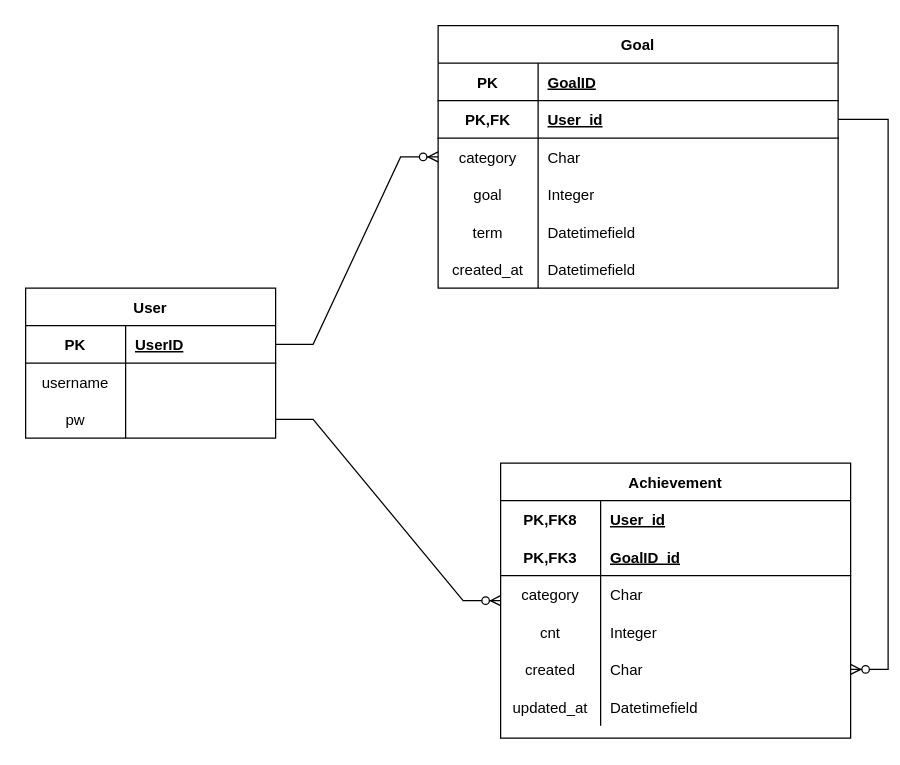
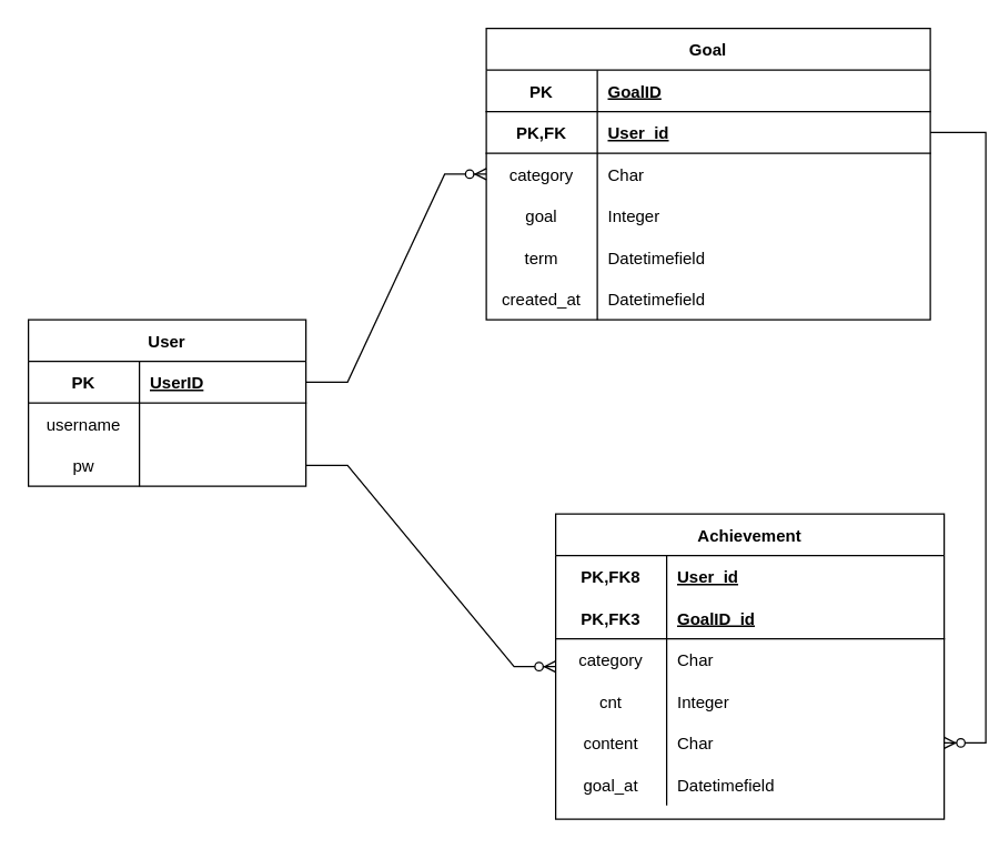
  <mxCell id="0" />
  <mxCell id="1" parent="0" />
  <mxCell id="2" value="User" style="shape=table;startSize=30;container=1;collapsible=1;childLayout=tableLayout;fixedRows=1;rowLines=0;fontStyle=1;align=center;resizeLast=1;" parent="1" vertex="1"><mxGeometry x="20" y="230" width="200" height="120" as="geometry" /></mxCell>
  <mxCell id="3" value="" style="shape=tableRow;horizontal=0;startSize=0;swimlaneHead=0;swimlaneBody=0;fillColor=none;collapsible=0;dropTarget=0;points=[[0,0.5],[1,0.5]];portConstraint=eastwest;top=0;left=0;right=0;bottom=1;" parent="2" vertex="1"><mxGeometry y="30" width="200" height="30" as="geometry" /></mxCell>
  <mxCell id="4" value="PK" style="shape=partialRectangle;connectable=0;fillColor=none;top=0;left=0;bottom=0;right=0;fontStyle=1;overflow=hidden;" parent="3" vertex="1"><mxGeometry width="80" height="30" as="geometry"><mxRectangle width="80" height="30" as="alternateBounds" /></mxGeometry></mxCell>
  <mxCell id="5" value="UserID" style="shape=partialRectangle;connectable=0;fillColor=none;top=0;left=0;bottom=0;right=0;align=left;spacingLeft=6;fontStyle=5;overflow=hidden;" parent="3" vertex="1"><mxGeometry x="80" width="120" height="30" as="geometry"><mxRectangle width="120" height="30" as="alternateBounds" /></mxGeometry></mxCell>
  <mxCell id="6" value="" style="shape=tableRow;horizontal=0;startSize=0;swimlaneHead=0;swimlaneBody=0;fillColor=none;collapsible=0;dropTarget=0;points=[[0,0.5],[1,0.5]];portConstraint=eastwest;top=0;left=0;right=0;bottom=0;" parent="2" vertex="1"><mxGeometry y="60" width="200" height="30" as="geometry" /></mxCell>
  <mxCell id="7" value="username" style="shape=partialRectangle;connectable=0;fillColor=none;top=0;left=0;bottom=0;right=0;editable=1;overflow=hidden;" parent="6" vertex="1"><mxGeometry width="80" height="30" as="geometry"><mxRectangle width="80" height="30" as="alternateBounds" /></mxGeometry></mxCell>
  <mxCell id="8" value="" style="shape=partialRectangle;connectable=0;fillColor=none;top=0;left=0;bottom=0;right=0;align=left;spacingLeft=6;overflow=hidden;" parent="6" vertex="1"><mxGeometry x="80" width="120" height="30" as="geometry"><mxRectangle width="120" height="30" as="alternateBounds" /></mxGeometry></mxCell>
  <mxCell id="9" value="" style="shape=tableRow;horizontal=0;startSize=0;swimlaneHead=0;swimlaneBody=0;fillColor=none;collapsible=0;dropTarget=0;points=[[0,0.5],[1,0.5]];portConstraint=eastwest;top=0;left=0;right=0;bottom=0;" parent="2" vertex="1"><mxGeometry y="90" width="200" height="30" as="geometry" /></mxCell>
  <mxCell id="10" value="pw" style="shape=partialRectangle;connectable=0;fillColor=none;top=0;left=0;bottom=0;right=0;editable=1;overflow=hidden;" parent="9" vertex="1"><mxGeometry width="80" height="30" as="geometry"><mxRectangle width="80" height="30" as="alternateBounds" /></mxGeometry></mxCell>
  <mxCell id="11" value="" style="shape=partialRectangle;connectable=0;fillColor=none;top=0;left=0;bottom=0;right=0;align=left;spacingLeft=6;overflow=hidden;" parent="9" vertex="1"><mxGeometry x="80" width="120" height="30" as="geometry"><mxRectangle width="120" height="30" as="alternateBounds" /></mxGeometry></mxCell>
  <mxCell id="12" value="Goal" style="shape=table;startSize=30;container=1;collapsible=1;childLayout=tableLayout;fixedRows=1;rowLines=0;fontStyle=1;align=center;resizeLast=1;" parent="1" vertex="1"><mxGeometry x="350" y="20" width="320" height="210" as="geometry" /></mxCell>
  <mxCell id="13" value="" style="shape=tableRow;horizontal=0;startSize=0;swimlaneHead=0;swimlaneBody=0;fillColor=none;collapsible=0;dropTarget=0;points=[[0,0.5],[1,0.5]];portConstraint=eastwest;top=0;left=0;right=0;bottom=1;" vertex="1" parent="12"><mxGeometry y="30" width="320" height="30" as="geometry" /></mxCell>
  <mxCell id="14" value="PK" style="shape=partialRectangle;connectable=0;fillColor=none;top=0;left=0;bottom=0;right=0;fontStyle=1;overflow=hidden;" vertex="1" parent="13"><mxGeometry width="80" height="30" as="geometry"><mxRectangle width="80" height="30" as="alternateBounds" /></mxGeometry></mxCell>
  <mxCell id="15" value="GoalID" style="shape=partialRectangle;connectable=0;fillColor=none;top=0;left=0;bottom=0;right=0;align=left;spacingLeft=6;fontStyle=5;overflow=hidden;" vertex="1" parent="13"><mxGeometry x="80" width="240" height="30" as="geometry"><mxRectangle width="240" height="30" as="alternateBounds" /></mxGeometry></mxCell>
  <mxCell id="16" value="" style="shape=tableRow;horizontal=0;startSize=0;swimlaneHead=0;swimlaneBody=0;fillColor=none;collapsible=0;dropTarget=0;points=[[0,0.5],[1,0.5]];portConstraint=eastwest;top=0;left=0;right=0;bottom=1;" parent="12" vertex="1"><mxGeometry y="60" width="320" height="30" as="geometry" /></mxCell>
  <mxCell id="17" value="PK,FK" style="shape=partialRectangle;connectable=0;fillColor=none;top=0;left=0;bottom=0;right=0;fontStyle=1;overflow=hidden;" parent="16" vertex="1"><mxGeometry width="80" height="30" as="geometry"><mxRectangle width="80" height="30" as="alternateBounds" /></mxGeometry></mxCell>
  <mxCell id="18" value="User_id" style="shape=partialRectangle;connectable=0;fillColor=none;top=0;left=0;bottom=0;right=0;align=left;spacingLeft=6;fontStyle=5;overflow=hidden;" parent="16" vertex="1"><mxGeometry x="80" width="240" height="30" as="geometry"><mxRectangle width="240" height="30" as="alternateBounds" /></mxGeometry></mxCell>
  <mxCell id="19" value="" style="shape=tableRow;horizontal=0;startSize=0;swimlaneHead=0;swimlaneBody=0;fillColor=none;collapsible=0;dropTarget=0;points=[[0,0.5],[1,0.5]];portConstraint=eastwest;top=0;left=0;right=0;bottom=0;" parent="12" vertex="1"><mxGeometry y="90" width="320" height="30" as="geometry" /></mxCell>
  <mxCell id="20" value="category" style="shape=partialRectangle;connectable=0;fillColor=none;top=0;left=0;bottom=0;right=0;editable=1;overflow=hidden;" parent="19" vertex="1"><mxGeometry width="80" height="30" as="geometry"><mxRectangle width="80" height="30" as="alternateBounds" /></mxGeometry></mxCell>
  <mxCell id="21" value="Char" style="shape=partialRectangle;connectable=0;fillColor=none;top=0;left=0;bottom=0;right=0;align=left;spacingLeft=6;overflow=hidden;" parent="19" vertex="1"><mxGeometry x="80" width="240" height="30" as="geometry"><mxRectangle width="240" height="30" as="alternateBounds" /></mxGeometry></mxCell>
  <mxCell id="22" value="" style="shape=tableRow;horizontal=0;startSize=0;swimlaneHead=0;swimlaneBody=0;fillColor=none;collapsible=0;dropTarget=0;points=[[0,0.5],[1,0.5]];portConstraint=eastwest;top=0;left=0;right=0;bottom=0;" parent="12" vertex="1"><mxGeometry y="120" width="320" height="30" as="geometry" /></mxCell>
  <mxCell id="23" value="goal" style="shape=partialRectangle;connectable=0;fillColor=none;top=0;left=0;bottom=0;right=0;editable=1;overflow=hidden;" parent="22" vertex="1"><mxGeometry width="80" height="30" as="geometry"><mxRectangle width="80" height="30" as="alternateBounds" /></mxGeometry></mxCell>
  <mxCell id="24" value="Integer" style="shape=partialRectangle;connectable=0;fillColor=none;top=0;left=0;bottom=0;right=0;align=left;spacingLeft=6;overflow=hidden;" parent="22" vertex="1"><mxGeometry x="80" width="240" height="30" as="geometry"><mxRectangle width="240" height="30" as="alternateBounds" /></mxGeometry></mxCell>
  <mxCell id="25" value="" style="shape=tableRow;horizontal=0;startSize=0;swimlaneHead=0;swimlaneBody=0;fillColor=none;collapsible=0;dropTarget=0;points=[[0,0.5],[1,0.5]];portConstraint=eastwest;top=0;left=0;right=0;bottom=0;" parent="12" vertex="1"><mxGeometry y="150" width="320" height="30" as="geometry" /></mxCell>
  <mxCell id="26" value="term" style="shape=partialRectangle;connectable=0;fillColor=none;top=0;left=0;bottom=0;right=0;editable=1;overflow=hidden;" parent="25" vertex="1"><mxGeometry width="80" height="30" as="geometry"><mxRectangle width="80" height="30" as="alternateBounds" /></mxGeometry></mxCell>
  <mxCell id="27" value="Datetimefield" style="shape=partialRectangle;connectable=0;fillColor=none;top=0;left=0;bottom=0;right=0;align=left;spacingLeft=6;overflow=hidden;" parent="25" vertex="1"><mxGeometry x="80" width="240" height="30" as="geometry"><mxRectangle width="240" height="30" as="alternateBounds" /></mxGeometry></mxCell>
  <mxCell id="28" value="" style="shape=tableRow;horizontal=0;startSize=0;swimlaneHead=0;swimlaneBody=0;fillColor=none;collapsible=0;dropTarget=0;points=[[0,0.5],[1,0.5]];portConstraint=eastwest;top=0;left=0;right=0;bottom=0;" vertex="1" parent="12"><mxGeometry y="180" width="320" height="30" as="geometry" /></mxCell>
  <mxCell id="29" value="created_at" style="shape=partialRectangle;connectable=0;fillColor=none;top=0;left=0;bottom=0;right=0;editable=1;overflow=hidden;" vertex="1" parent="28"><mxGeometry width="80" height="30" as="geometry"><mxRectangle width="80" height="30" as="alternateBounds" /></mxGeometry></mxCell>
  <mxCell id="30" value="Datetimefield" style="shape=partialRectangle;connectable=0;fillColor=none;top=0;left=0;bottom=0;right=0;align=left;spacingLeft=6;overflow=hidden;" vertex="1" parent="28"><mxGeometry x="80" width="240" height="30" as="geometry"><mxRectangle width="240" height="30" as="alternateBounds" /></mxGeometry></mxCell>
  <mxCell id="31" value="Achievement" style="shape=table;startSize=30;container=1;collapsible=1;childLayout=tableLayout;fixedRows=1;rowLines=0;fontStyle=1;align=center;resizeLast=1;" parent="1" vertex="1"><mxGeometry x="400" y="370" width="280" height="220" as="geometry" /></mxCell>
  <mxCell id="32" value="" style="shape=tableRow;horizontal=0;startSize=0;swimlaneHead=0;swimlaneBody=0;fillColor=none;collapsible=0;dropTarget=0;points=[[0,0.5],[1,0.5]];portConstraint=eastwest;top=0;left=0;right=0;bottom=0;" parent="31" vertex="1"><mxGeometry y="30" width="280" height="30" as="geometry" /></mxCell>
  <mxCell id="33" value="PK,FK8" style="shape=partialRectangle;connectable=0;fillColor=none;top=0;left=0;bottom=0;right=0;fontStyle=1;overflow=hidden;" parent="32" vertex="1"><mxGeometry width="80" height="30" as="geometry"><mxRectangle width="80" height="30" as="alternateBounds" /></mxGeometry></mxCell>
  <mxCell id="34" value="User_id" style="shape=partialRectangle;connectable=0;fillColor=none;top=0;left=0;bottom=0;right=0;align=left;spacingLeft=6;fontStyle=5;overflow=hidden;" parent="32" vertex="1"><mxGeometry x="80" width="200" height="30" as="geometry"><mxRectangle width="200" height="30" as="alternateBounds" /></mxGeometry></mxCell>
  <mxCell id="35" value="" style="shape=tableRow;horizontal=0;startSize=0;swimlaneHead=0;swimlaneBody=0;fillColor=none;collapsible=0;dropTarget=0;points=[[0,0.5],[1,0.5]];portConstraint=eastwest;top=0;left=0;right=0;bottom=1;" parent="31" vertex="1"><mxGeometry y="60" width="280" height="30" as="geometry" /></mxCell>
  <mxCell id="36" value="PK,FK3" style="shape=partialRectangle;connectable=0;fillColor=none;top=0;left=0;bottom=0;right=0;fontStyle=1;overflow=hidden;" parent="35" vertex="1"><mxGeometry width="80" height="30" as="geometry"><mxRectangle width="80" height="30" as="alternateBounds" /></mxGeometry></mxCell>
  <mxCell id="37" value="GoalID_id" style="shape=partialRectangle;connectable=0;fillColor=none;top=0;left=0;bottom=0;right=0;align=left;spacingLeft=6;fontStyle=5;overflow=hidden;" parent="35" vertex="1"><mxGeometry x="80" width="200" height="30" as="geometry"><mxRectangle width="200" height="30" as="alternateBounds" /></mxGeometry></mxCell>
  <mxCell id="38" value="" style="shape=tableRow;horizontal=0;startSize=0;swimlaneHead=0;swimlaneBody=0;fillColor=none;collapsible=0;dropTarget=0;points=[[0,0.5],[1,0.5]];portConstraint=eastwest;top=0;left=0;right=0;bottom=0;" parent="31" vertex="1"><mxGeometry y="90" width="280" height="30" as="geometry" /></mxCell>
  <mxCell id="39" value="category" style="shape=partialRectangle;connectable=0;fillColor=none;top=0;left=0;bottom=0;right=0;editable=1;overflow=hidden;" parent="38" vertex="1"><mxGeometry width="80" height="30" as="geometry"><mxRectangle width="80" height="30" as="alternateBounds" /></mxGeometry></mxCell>
  <mxCell id="40" value="Char" style="shape=partialRectangle;connectable=0;fillColor=none;top=0;left=0;bottom=0;right=0;align=left;spacingLeft=6;overflow=hidden;" parent="38" vertex="1"><mxGeometry x="80" width="200" height="30" as="geometry"><mxRectangle width="200" height="30" as="alternateBounds" /></mxGeometry></mxCell>
  <mxCell id="41" value="" style="shape=tableRow;horizontal=0;startSize=0;swimlaneHead=0;swimlaneBody=0;fillColor=none;collapsible=0;dropTarget=0;points=[[0,0.5],[1,0.5]];portConstraint=eastwest;top=0;left=0;right=0;bottom=0;" parent="31" vertex="1"><mxGeometry y="120" width="280" height="30" as="geometry" /></mxCell>
  <mxCell id="42" value="cnt" style="shape=partialRectangle;connectable=0;fillColor=none;top=0;left=0;bottom=0;right=0;editable=1;overflow=hidden;" parent="41" vertex="1"><mxGeometry width="80" height="30" as="geometry"><mxRectangle width="80" height="30" as="alternateBounds" /></mxGeometry></mxCell>
  <mxCell id="43" value="Integer" style="shape=partialRectangle;connectable=0;fillColor=none;top=0;left=0;bottom=0;right=0;align=left;spacingLeft=6;overflow=hidden;" parent="41" vertex="1"><mxGeometry x="80" width="200" height="30" as="geometry"><mxRectangle width="200" height="30" as="alternateBounds" /></mxGeometry></mxCell>
  <mxCell id="44" value="" style="shape=tableRow;horizontal=0;startSize=0;swimlaneHead=0;swimlaneBody=0;fillColor=none;collapsible=0;dropTarget=0;points=[[0,0.5],[1,0.5]];portConstraint=eastwest;top=0;left=0;right=0;bottom=0;" vertex="1" parent="31"><mxGeometry y="150" width="280" height="30" as="geometry" /></mxCell>
- <mxCell id="45" value="created" style="shape=partialRectangle;connectable=0;fillColor=none;top=0;left=0;bottom=0;right=0;editable=1;overflow=hidden;" vertex="1" parent="44"><mxGeometry width="80" height="30" as="geometry"><mxRectangle width="80" height="30" as="alternateBounds" /></mxGeometry></mxCell>
+ <mxCell id="45" value="content" style="shape=partialRectangle;connectable=0;fillColor=none;top=0;left=0;bottom=0;right=0;editable=1;overflow=hidden;" vertex="1" parent="44"><mxGeometry width="80" height="30" as="geometry"><mxRectangle width="80" height="30" as="alternateBounds" /></mxGeometry></mxCell>
  <mxCell id="46" value="Char" style="shape=partialRectangle;connectable=0;fillColor=none;top=0;left=0;bottom=0;right=0;align=left;spacingLeft=6;overflow=hidden;" vertex="1" parent="44"><mxGeometry x="80" width="200" height="30" as="geometry"><mxRectangle width="200" height="30" as="alternateBounds" /></mxGeometry></mxCell>
  <mxCell id="47" value="" style="shape=tableRow;horizontal=0;startSize=0;swimlaneHead=0;swimlaneBody=0;fillColor=none;collapsible=0;dropTarget=0;points=[[0,0.5],[1,0.5]];portConstraint=eastwest;top=0;left=0;right=0;bottom=0;" parent="31" vertex="1"><mxGeometry y="180" width="280" height="30" as="geometry" /></mxCell>
- <mxCell id="48" value="updated_at" style="shape=partialRectangle;connectable=0;fillColor=none;top=0;left=0;bottom=0;right=0;editable=1;overflow=hidden;" parent="47" vertex="1"><mxGeometry width="80" height="30" as="geometry"><mxRectangle width="80" height="30" as="alternateBounds" /></mxGeometry></mxCell>
+ <mxCell id="48" value="goal_at" style="shape=partialRectangle;connectable=0;fillColor=none;top=0;left=0;bottom=0;right=0;editable=1;overflow=hidden;" parent="47" vertex="1"><mxGeometry width="80" height="30" as="geometry"><mxRectangle width="80" height="30" as="alternateBounds" /></mxGeometry></mxCell>
  <mxCell id="49" value="Datetimefield" style="shape=partialRectangle;connectable=0;fillColor=none;top=0;left=0;bottom=0;right=0;align=left;spacingLeft=6;overflow=hidden;" parent="47" vertex="1"><mxGeometry x="80" width="200" height="30" as="geometry"><mxRectangle width="200" height="30" as="alternateBounds" /></mxGeometry></mxCell>
  <mxCell id="50" value="" style="edgeStyle=entityRelationEdgeStyle;fontSize=12;html=1;endArrow=ERzeroToMany;endFill=1;rounded=0;" edge="1" parent="1" source="9" target="31"><mxGeometry width="100" height="100" relative="1" as="geometry"><mxPoint x="140" y="210" as="sourcePoint" /><mxPoint x="280" y="220" as="targetPoint" /></mxGeometry></mxCell>
  <mxCell id="51" value="" style="edgeStyle=entityRelationEdgeStyle;fontSize=12;html=1;endArrow=ERzeroToMany;endFill=1;rounded=0;" edge="1" parent="1" source="16" target="44"><mxGeometry width="100" height="100" relative="1" as="geometry"><mxPoint x="320" y="340" as="sourcePoint" /><mxPoint x="420" y="240" as="targetPoint" /></mxGeometry></mxCell>
  <mxCell id="52" value="" style="edgeStyle=entityRelationEdgeStyle;fontSize=12;html=1;endArrow=ERzeroToMany;endFill=1;rounded=0;" edge="1" parent="1" source="3" target="12"><mxGeometry width="100" height="100" relative="1" as="geometry"><mxPoint x="130" y="300" as="sourcePoint" /><mxPoint x="190" y="240" as="targetPoint" /></mxGeometry></mxCell>
